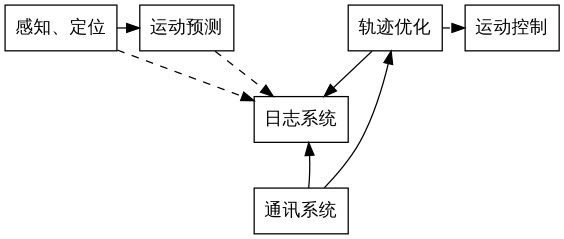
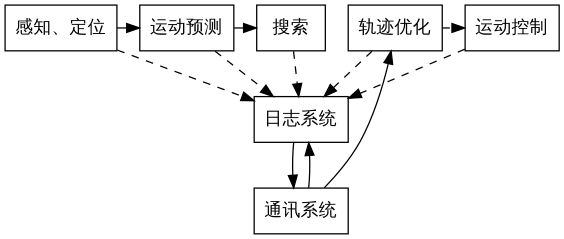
  digraph {
    fontname="Source Code Pro"
    node [fontname="Source Code Pro" shape=box]
    edge [fontname="Source Code Pro" style=dashed]
    "感知、定位"
    "运动预测"
+   "搜索"
    "运动控制"
    "轨迹优化"
    "日志系统"
    "通讯系统"
    subgraph sub_1 {
      bgcolor=lightgrey
      label="运动规划"
      rank=same
      style=filled
      "感知、定位"
      "运动预测"
+     "搜索"
      "运动控制"
      "轨迹优化"
    }
    "感知、定位" -> "运动预测" [style=""]
    "感知、定位" -> "日志系统"
+   "运动预测" -> "搜索" [style=""]
    "运动预测" -> "日志系统"
+   "搜索" -> "日志系统"
+   "运动控制" -> "日志系统"
    "轨迹优化" -> "运动控制"
-   "轨迹优化" -> "日志系统" [style=solid]
+   "轨迹优化" -> "日志系统"
+   "日志系统" -> "通讯系统" [style=""]
    "通讯系统" -> "轨迹优化" [style=""]
    "通讯系统" -> "日志系统" [style=""]
  }
